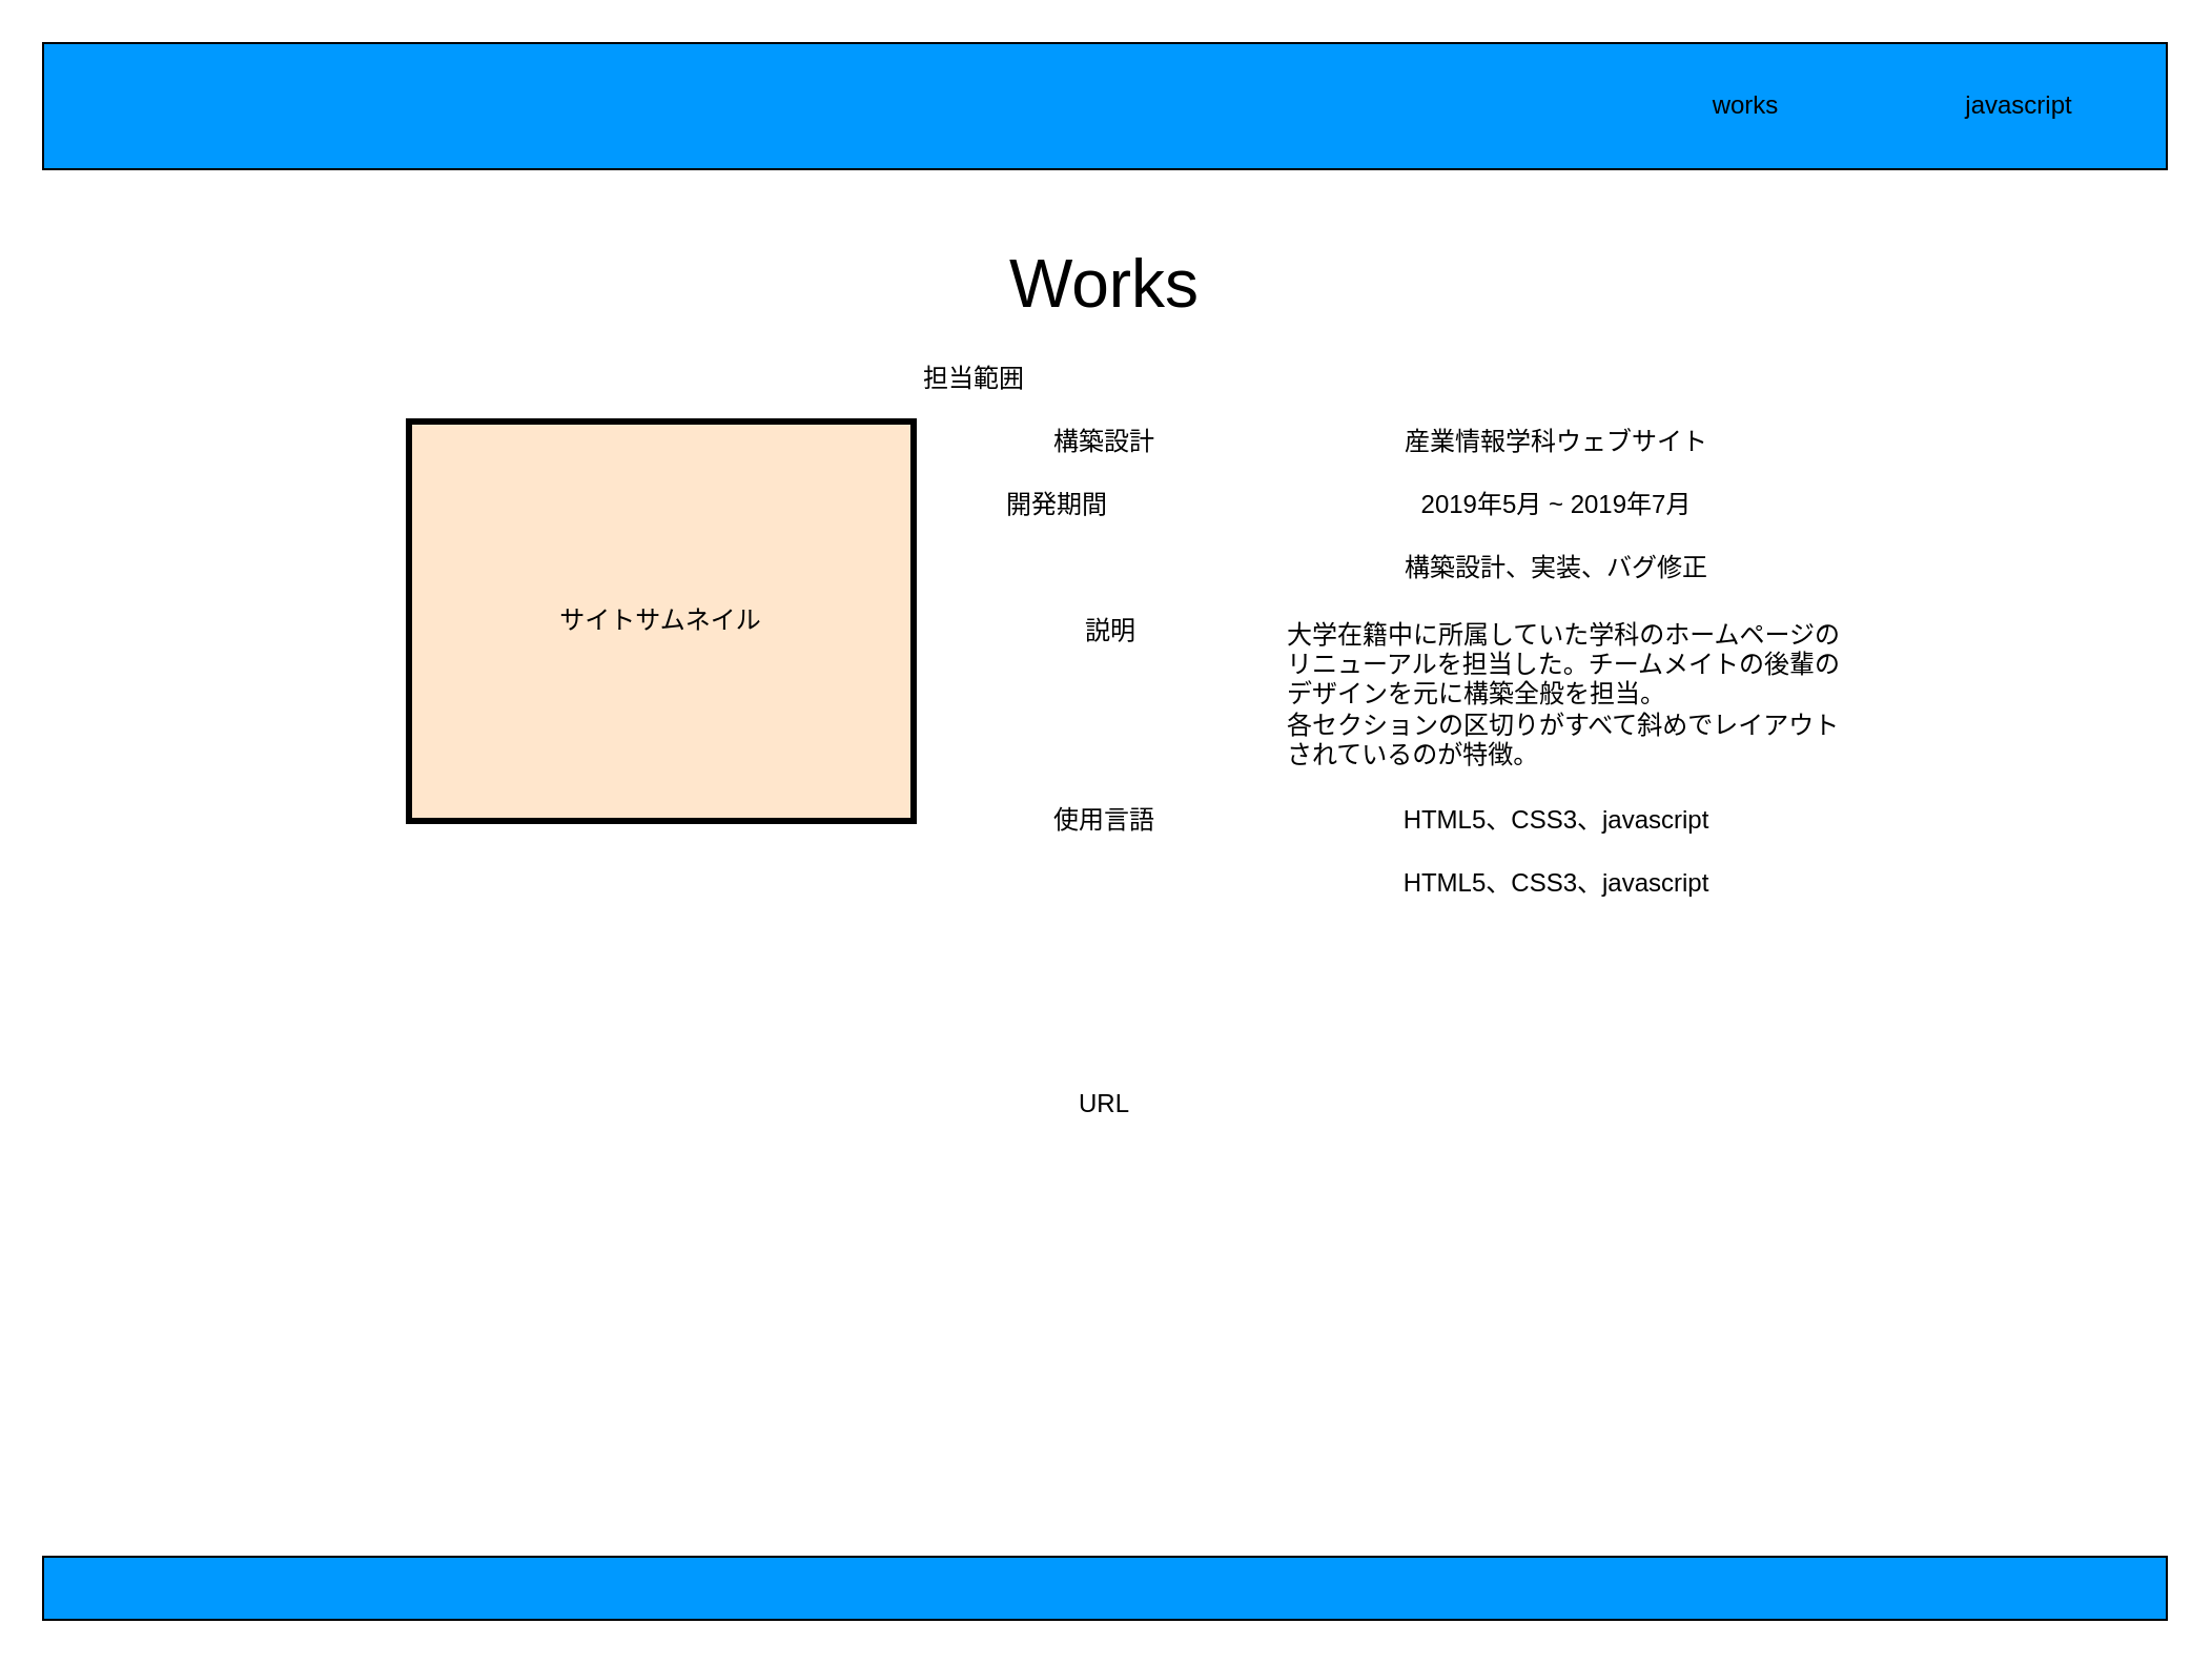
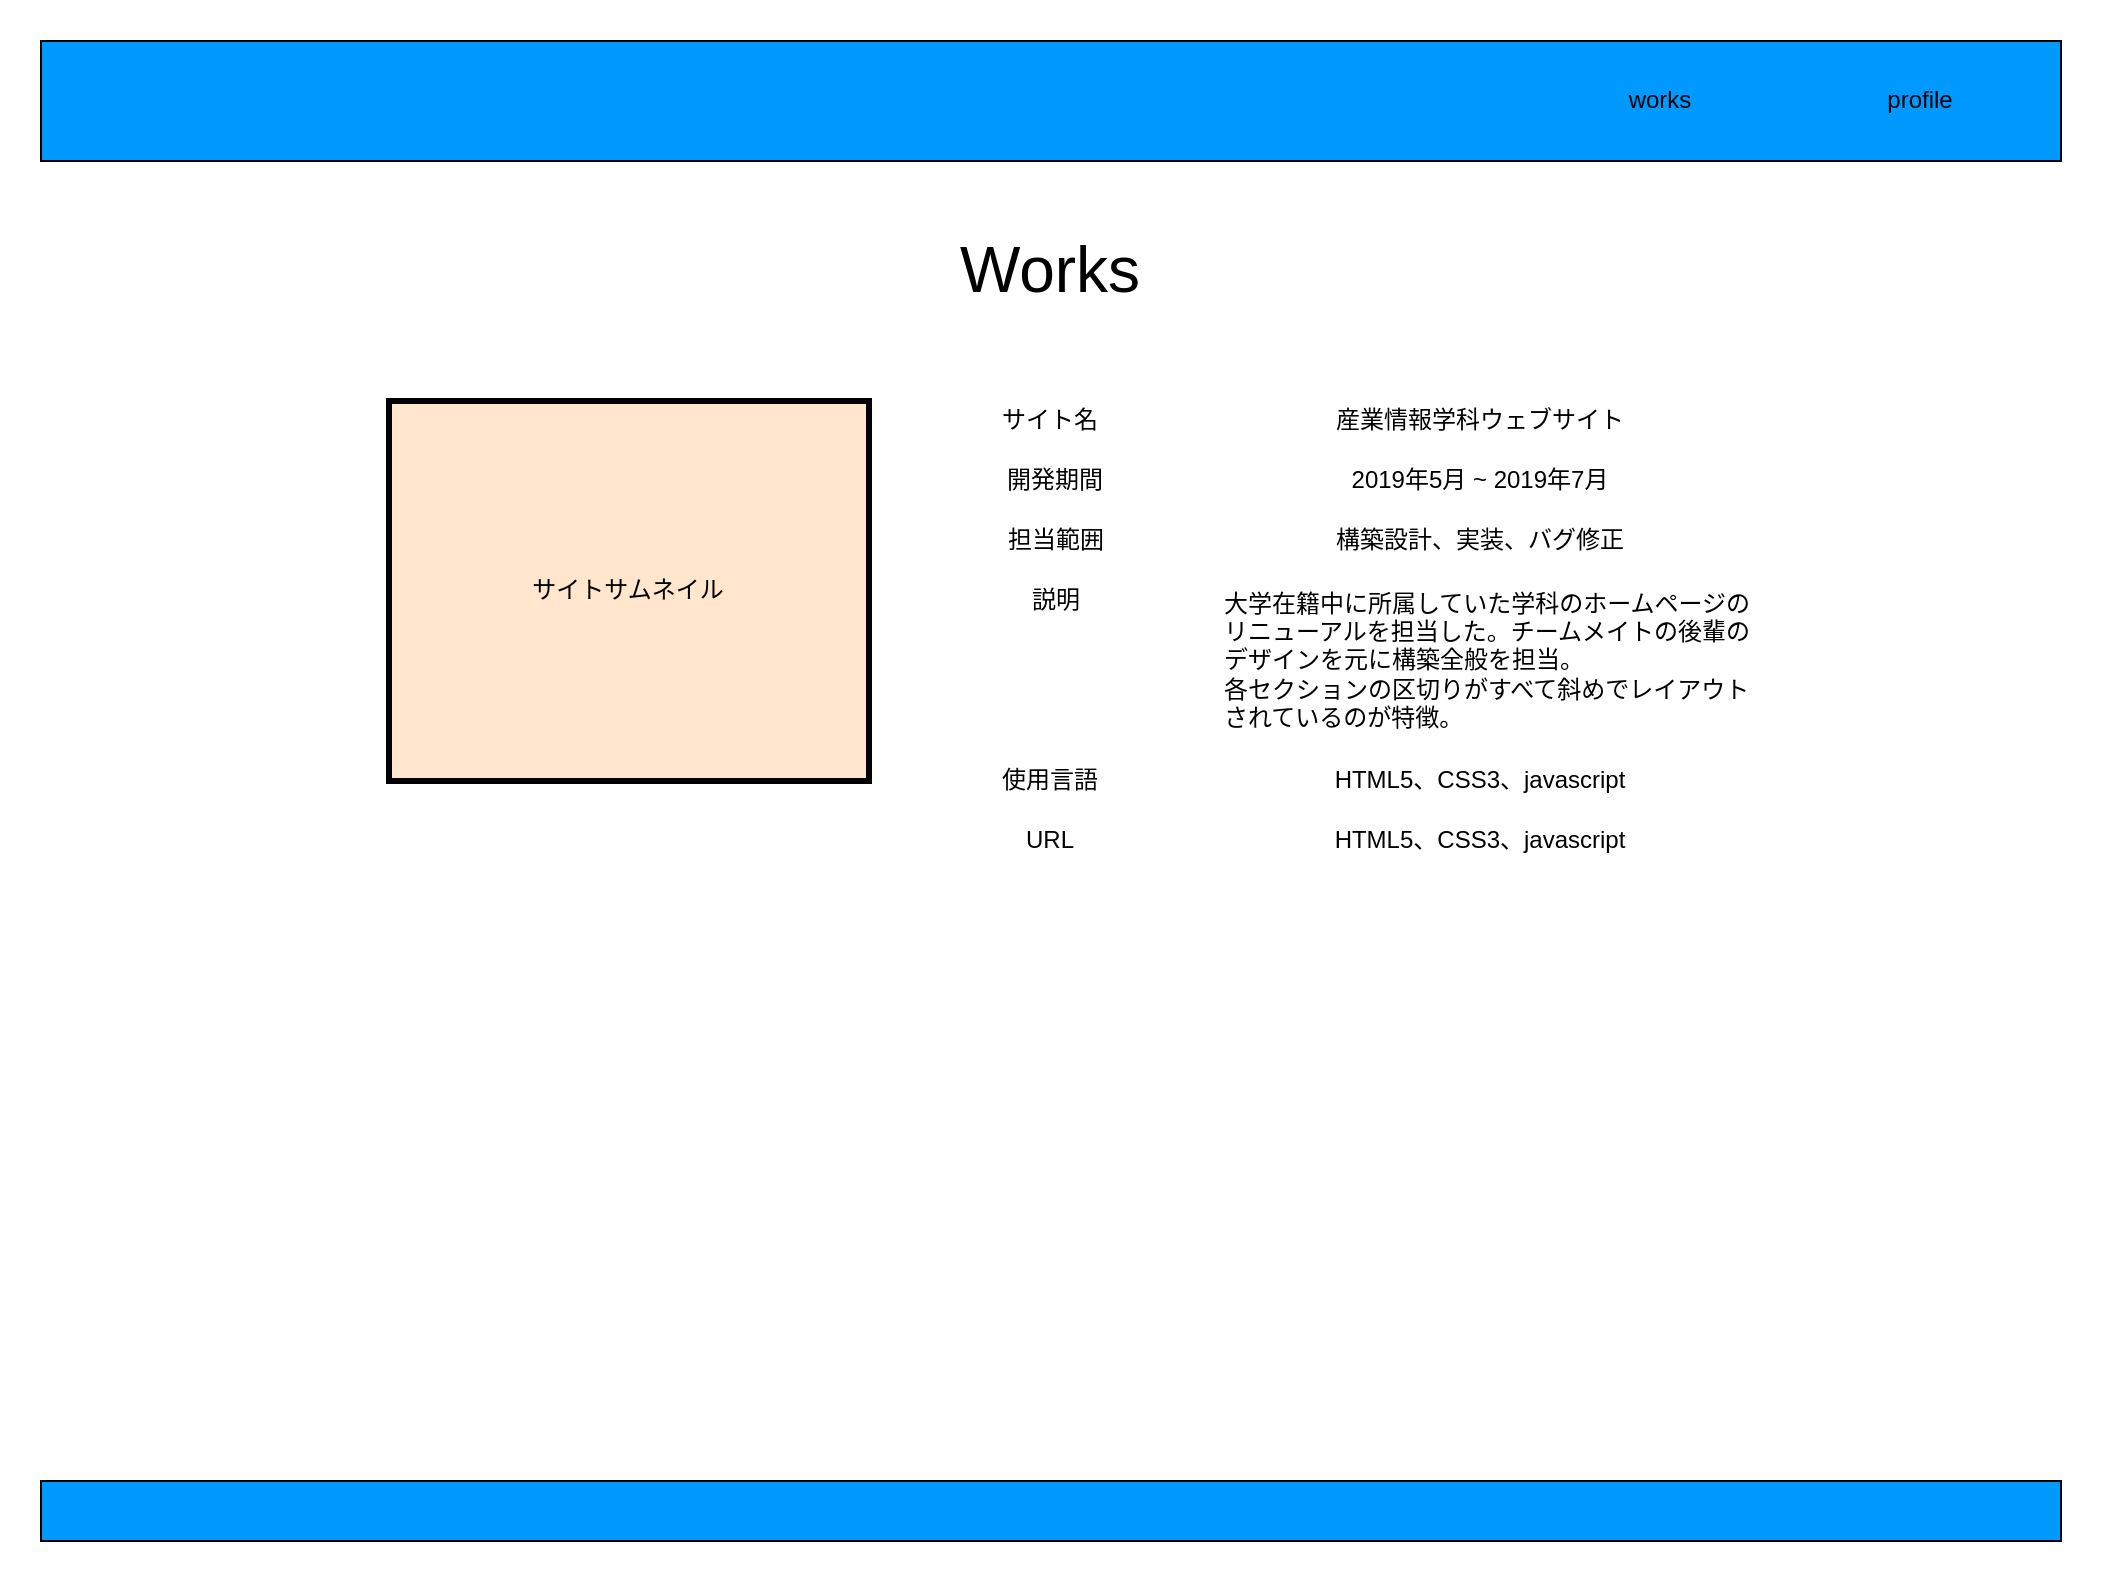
  <mxCell id="0" />
  <mxCell id="1" parent="0" />
  <mxCell id="2" value="" style="rounded=0;whiteSpace=wrap;html=1;strokeWidth=3;strokeColor=none;fillColor=#FFFFFF;" vertex="1" parent="1"><mxGeometry width="1010" height="750" as="geometry" x="20" y="20" /></mxCell>
  <mxCell id="3" value="" style="rounded=0;whiteSpace=wrap;html=1;fillColor=#0099FF;" vertex="1" parent="1"><mxGeometry width="1010" height="60" as="geometry" x="20" y="20" /></mxCell>
  <mxCell id="4" value="works" style="text;html=1;strokeColor=none;fillColor=none;align=center;verticalAlign=middle;whiteSpace=wrap;rounded=0;strokeWidth=3;" vertex="1" parent="1"><mxGeometry x="790" y="40" width="80" height="20" as="geometry" /></mxCell>
- <mxCell id="5" value="javascript" style="text;html=1;strokeColor=none;fillColor=none;align=center;verticalAlign=middle;whiteSpace=wrap;rounded=0;strokeWidth=3;" vertex="1" parent="1"><mxGeometry x="920" y="40" width="80" height="20" as="geometry" /></mxCell>
+ <mxCell id="5" value="profile" style="text;html=1;strokeColor=none;fillColor=none;align=center;verticalAlign=middle;whiteSpace=wrap;rounded=0;strokeWidth=3;" vertex="1" parent="1"><mxGeometry x="920" y="40" width="80" height="20" as="geometry" /></mxCell>
  <mxCell id="6" value="サイトサムネイル" style="rounded=0;whiteSpace=wrap;html=1;strokeWidth=3;fillColor=#ffe6cc;strokeColor=#000000;fontColor=#000000;" vertex="1" parent="1"><mxGeometry x="194" y="200" width="240" height="190" as="geometry" /></mxCell>
  <mxCell id="7" value="産業情報学科ウェブサイト" style="text;html=1;strokeColor=none;fillColor=none;align=center;verticalAlign=middle;whiteSpace=wrap;rounded=0;fontColor=#000000;" vertex="1" parent="1"><mxGeometry x="610" y="200" width="260" height="20" as="geometry" /></mxCell>
  <mxCell id="8" value="Works" style="text;html=1;strokeColor=none;fillColor=none;align=center;verticalAlign=middle;whiteSpace=wrap;rounded=0;fontColor=#000000;fontSize=32;" vertex="1" parent="1"><mxGeometry x="400" y="120" width="250" height="30" as="geometry" /></mxCell>
- <mxCell id="9" value="構築設計" style="text;html=1;strokeColor=none;fillColor=none;align=center;verticalAlign=middle;whiteSpace=wrap;rounded=0;fontColor=#000000;" vertex="1" parent="1"><mxGeometry x="465" y="200" width="120" height="20" as="geometry" /></mxCell>
- <mxCell id="10" value="開発期間" style="text;html=1;strokeColor=none;fillColor=none;align=center;verticalAlign=middle;whiteSpace=wrap;rounded=0;fontSize=12;fontColor=#000000;" vertex="1" parent="1"><mxGeometry x="440" y="230" width="125" height="20" as="geometry" /></mxCell>
+ <mxCell id="9" value="サイト名" style="text;html=1;strokeColor=none;fillColor=none;align=center;verticalAlign=middle;whiteSpace=wrap;rounded=0;fontColor=#000000;" vertex="1" parent="1"><mxGeometry x="465" y="200" width="120" height="20" as="geometry" /></mxCell>
+ <mxCell id="10" value="開発期間" style="text;html=1;strokeColor=none;fillColor=none;align=center;verticalAlign=middle;whiteSpace=wrap;rounded=0;fontSize=12;fontColor=#000000;" vertex="1" parent="1"><mxGeometry x="465" y="230" width="125" height="20" as="geometry" /></mxCell>
  <mxCell id="11" value="2019年5月 ~ 2019年7月" style="text;html=1;strokeColor=none;fillColor=none;align=center;verticalAlign=middle;whiteSpace=wrap;rounded=0;fontSize=12;fontColor=#000000;" vertex="1" parent="1"><mxGeometry x="600" y="230" width="280" height="20" as="geometry" /></mxCell>
- <mxCell id="12" value="担当範囲" style="text;html=1;strokeColor=none;fillColor=none;align=center;verticalAlign=middle;whiteSpace=wrap;rounded=0;fontSize=12;fontColor=#000000;" vertex="1" parent="1"><mxGeometry x="407.5" y="170" width="110" height="20" as="geometry" /></mxCell>
+ <mxCell id="12" value="担当範囲" style="text;html=1;strokeColor=none;fillColor=none;align=center;verticalAlign=middle;whiteSpace=wrap;rounded=0;fontSize=12;fontColor=#000000;" vertex="1" parent="1"><mxGeometry x="472.5" y="260" width="110" height="20" as="geometry" /></mxCell>
  <mxCell id="13" value="構築設計、実装、バグ修正" style="text;html=1;strokeColor=none;fillColor=none;align=center;verticalAlign=middle;whiteSpace=wrap;rounded=0;fontSize=12;fontColor=#000000;" vertex="1" parent="1"><mxGeometry x="600" y="260" width="280" height="20" as="geometry" /></mxCell>
  <mxCell id="14" value="説明" style="text;html=1;strokeColor=none;fillColor=none;align=center;verticalAlign=middle;whiteSpace=wrap;rounded=0;fontSize=12;fontColor=#000000;" vertex="1" parent="1"><mxGeometry x="472.5" y="290" width="110" height="20" as="geometry" /></mxCell>
  <mxCell id="15" value="&lt;div style=&quot;text-align: left&quot;&gt;&lt;span&gt;大学在籍中に所属していた学科のホームページのリニューアルを担当した。チームメイトの後輩のデザインを元に構築全般を担当。&lt;/span&gt;&lt;/div&gt;&lt;div style=&quot;text-align: left&quot;&gt;&lt;span&gt;各セクションの区切りがすべて斜めでレイアウトされているのが特徴。&lt;/span&gt;&lt;/div&gt;" style="text;html=1;strokeColor=none;fillColor=none;align=center;verticalAlign=middle;whiteSpace=wrap;rounded=0;fontSize=12;fontColor=#000000;" vertex="1" parent="1"><mxGeometry x="611" y="290" width="274" height="80" as="geometry" /></mxCell>
  <mxCell id="16" value="使用言語" style="text;html=1;strokeColor=none;fillColor=none;align=center;verticalAlign=middle;whiteSpace=wrap;rounded=0;fontSize=12;fontColor=#000000;" vertex="1" parent="1"><mxGeometry x="470" y="380" width="110" height="20" as="geometry" /></mxCell>
  <mxCell id="17" value="HTML5、CSS3、javascript" style="text;html=1;strokeColor=none;fillColor=none;align=center;verticalAlign=middle;whiteSpace=wrap;rounded=0;fontSize=12;fontColor=#000000;" vertex="1" parent="1"><mxGeometry x="600" y="380" width="280" height="20" as="geometry" /></mxCell>
- <mxCell id="18" value="URL" style="text;html=1;strokeColor=none;fillColor=none;align=center;verticalAlign=middle;whiteSpace=wrap;rounded=0;fontSize=12;fontColor=#000000;" vertex="1" parent="1"><mxGeometry x="470" y="515" width="110" height="20" as="geometry" /></mxCell>
+ <mxCell id="18" value="URL" style="text;html=1;strokeColor=none;fillColor=none;align=center;verticalAlign=middle;whiteSpace=wrap;rounded=0;fontSize=12;fontColor=#000000;" vertex="1" parent="1"><mxGeometry x="470" y="410" width="110" height="20" as="geometry" /></mxCell>
  <mxCell id="19" value="HTML5、CSS3、javascript" style="text;html=1;strokeColor=none;fillColor=none;align=center;verticalAlign=middle;whiteSpace=wrap;rounded=0;fontSize=12;fontColor=#000000;" vertex="1" parent="1"><mxGeometry x="600" y="410" width="280" height="20" as="geometry" /></mxCell>
  <mxCell id="20" value="" style="rounded=0;whiteSpace=wrap;html=1;fillColor=#0099FF;" vertex="1" parent="1"><mxGeometry y="740" width="1010" height="30" as="geometry" x="20" /></mxCell>
